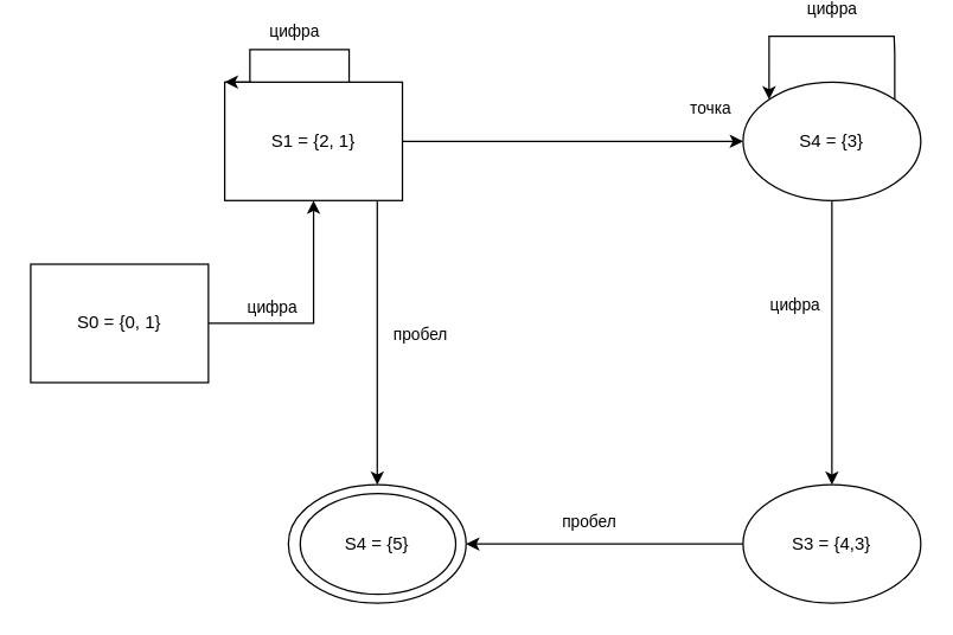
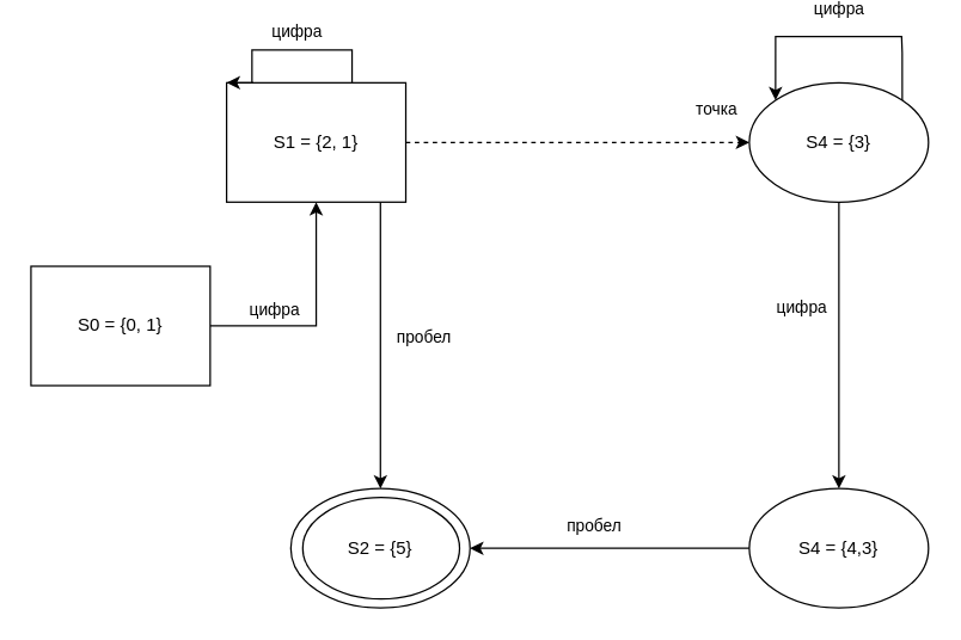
  <mxCell id="0" />
  <mxCell id="1" parent="0" />
  <mxCell id="2" style="edgeStyle=orthogonalEdgeStyle;rounded=0;orthogonalLoop=1;jettySize=auto;html=1;entryX=0.5;entryY=1;entryDx=0;entryDy=0;" edge="1" parent="1" source="4" target="7"><mxGeometry relative="1" as="geometry" /></mxCell>
  <mxCell id="3" value="цифра" style="edgeLabel;html=1;align=center;verticalAlign=middle;resizable=0;points=[];" vertex="1" connectable="0" parent="2"><mxGeometry x="-0.415" y="1" relative="1" as="geometry"><mxPoint x="-3" y="-11" as="offset" /></mxGeometry></mxCell>
  <mxCell id="4" value="S0 = {0, 1}" style="whiteSpace=wrap;html=1;rounded=0;" vertex="1" parent="1"><mxGeometry x="20" y="174" width="120" height="80" as="geometry" /></mxCell>
- <mxCell id="5" value="точка" style="edgeStyle=orthogonalEdgeStyle;rounded=0;orthogonalLoop=1;jettySize=auto;html=1;entryX=0;entryY=0.5;entryDx=0;entryDy=0;" edge="1" parent="1" source="7" target="10"><mxGeometry x="0.806" y="22" relative="1" as="geometry"><mxPoint as="offset" /></mxGeometry></mxCell>
+ <mxCell id="5" value="точка" style="edgeStyle=orthogonalEdgeStyle;rounded=0;orthogonalLoop=1;jettySize=auto;html=1;entryX=0;entryY=0.5;entryDx=0;entryDy=0;dashed=1;" edge="1" parent="1" source="7" target="10"><mxGeometry x="0.806" y="22" relative="1" as="geometry"><mxPoint as="offset" /></mxGeometry></mxCell>
  <mxCell id="6" value="пробел" style="edgeStyle=orthogonalEdgeStyle;rounded=0;orthogonalLoop=1;jettySize=auto;html=1;entryX=0.5;entryY=0;entryDx=0;entryDy=0;" edge="1" parent="1" source="7" target="13"><mxGeometry x="-0.049" y="29" relative="1" as="geometry"><Array as="points"><mxPoint x="254" y="311" /></Array><mxPoint as="offset" /></mxGeometry></mxCell>
  <mxCell id="7" value="S1 = {2, 1}" style="whiteSpace=wrap;html=1;rounded=0;" vertex="1" parent="1"><mxGeometry x="151" y="51" width="120" height="80" as="geometry" /></mxCell>
  <mxCell id="8" value="цифра" style="edgeStyle=orthogonalEdgeStyle;rounded=0;orthogonalLoop=1;jettySize=auto;html=1;entryX=0.5;entryY=0;entryDx=0;entryDy=0;" edge="1" parent="1" source="10" target="12"><mxGeometry x="-0.256" y="-25" relative="1" as="geometry"><mxPoint as="offset" /></mxGeometry></mxCell>
  <mxCell id="9" value="цифра" style="edgeStyle=orthogonalEdgeStyle;rounded=0;orthogonalLoop=1;jettySize=auto;html=1;exitX=1;exitY=0;exitDx=0;exitDy=0;entryX=0;entryY=0;entryDx=0;entryDy=0;" edge="1" parent="1" source="10" target="10"><mxGeometry x="-0.002" y="-18" relative="1" as="geometry"><mxPoint x="549.667" y="-50.333" as="targetPoint" /><Array as="points"><mxPoint x="603" y="31" /><mxPoint x="603" y="20" /><mxPoint x="519" y="20" /></Array><mxPoint as="offset" /></mxGeometry></mxCell>
  <mxCell id="10" value="S4 = {3}" style="ellipse;whiteSpace=wrap;html=1;" vertex="1" parent="1"><mxGeometry x="501" y="51" width="120" height="80" as="geometry" /></mxCell>
  <mxCell id="11" value="пробел" style="edgeStyle=orthogonalEdgeStyle;rounded=0;orthogonalLoop=1;jettySize=auto;html=1;entryX=1;entryY=0.5;entryDx=0;entryDy=0;" edge="1" parent="1" source="12" target="13"><mxGeometry x="0.109" y="-15" relative="1" as="geometry"><mxPoint as="offset" /></mxGeometry></mxCell>
- <mxCell id="12" value="S3 = {4,3}" style="ellipse;whiteSpace=wrap;html=1;" vertex="1" parent="1"><mxGeometry x="501" y="323" width="120" height="80" as="geometry" /></mxCell>
- <mxCell id="13" value="S4 = {5}" style="ellipse;whiteSpace=wrap;html=1;" vertex="1" parent="1"><mxGeometry x="194" y="323" width="120" height="80" as="geometry" /></mxCell>
+ <mxCell id="12" value="S4 = {4,3}" style="ellipse;whiteSpace=wrap;html=1;" vertex="1" parent="1"><mxGeometry x="501" y="323" width="120" height="80" as="geometry" /></mxCell>
+ <mxCell id="13" value="S2 = {5}" style="ellipse;whiteSpace=wrap;html=1;" vertex="1" parent="1"><mxGeometry x="194" y="323" width="120" height="80" as="geometry" /></mxCell>
  <mxCell id="14" value="цифра" style="edgeStyle=orthogonalEdgeStyle;rounded=0;orthogonalLoop=1;jettySize=auto;html=1;entryX=0;entryY=0;entryDx=0;entryDy=0;" edge="1" parent="1" source="7" target="7"><mxGeometry x="-0.095" y="-12" relative="1" as="geometry"><Array as="points"><mxPoint x="235" y="29" /><mxPoint x="168" y="29" /><mxPoint x="168" y="51" /><mxPoint x="169" y="51" /></Array><mxPoint as="offset" /></mxGeometry></mxCell>
  <mxCell id="15" value="" style="ellipse;whiteSpace=wrap;html=1;fillColor=none;" vertex="1" parent="1"><mxGeometry x="202" y="329" width="105" height="68" as="geometry" /></mxCell>
